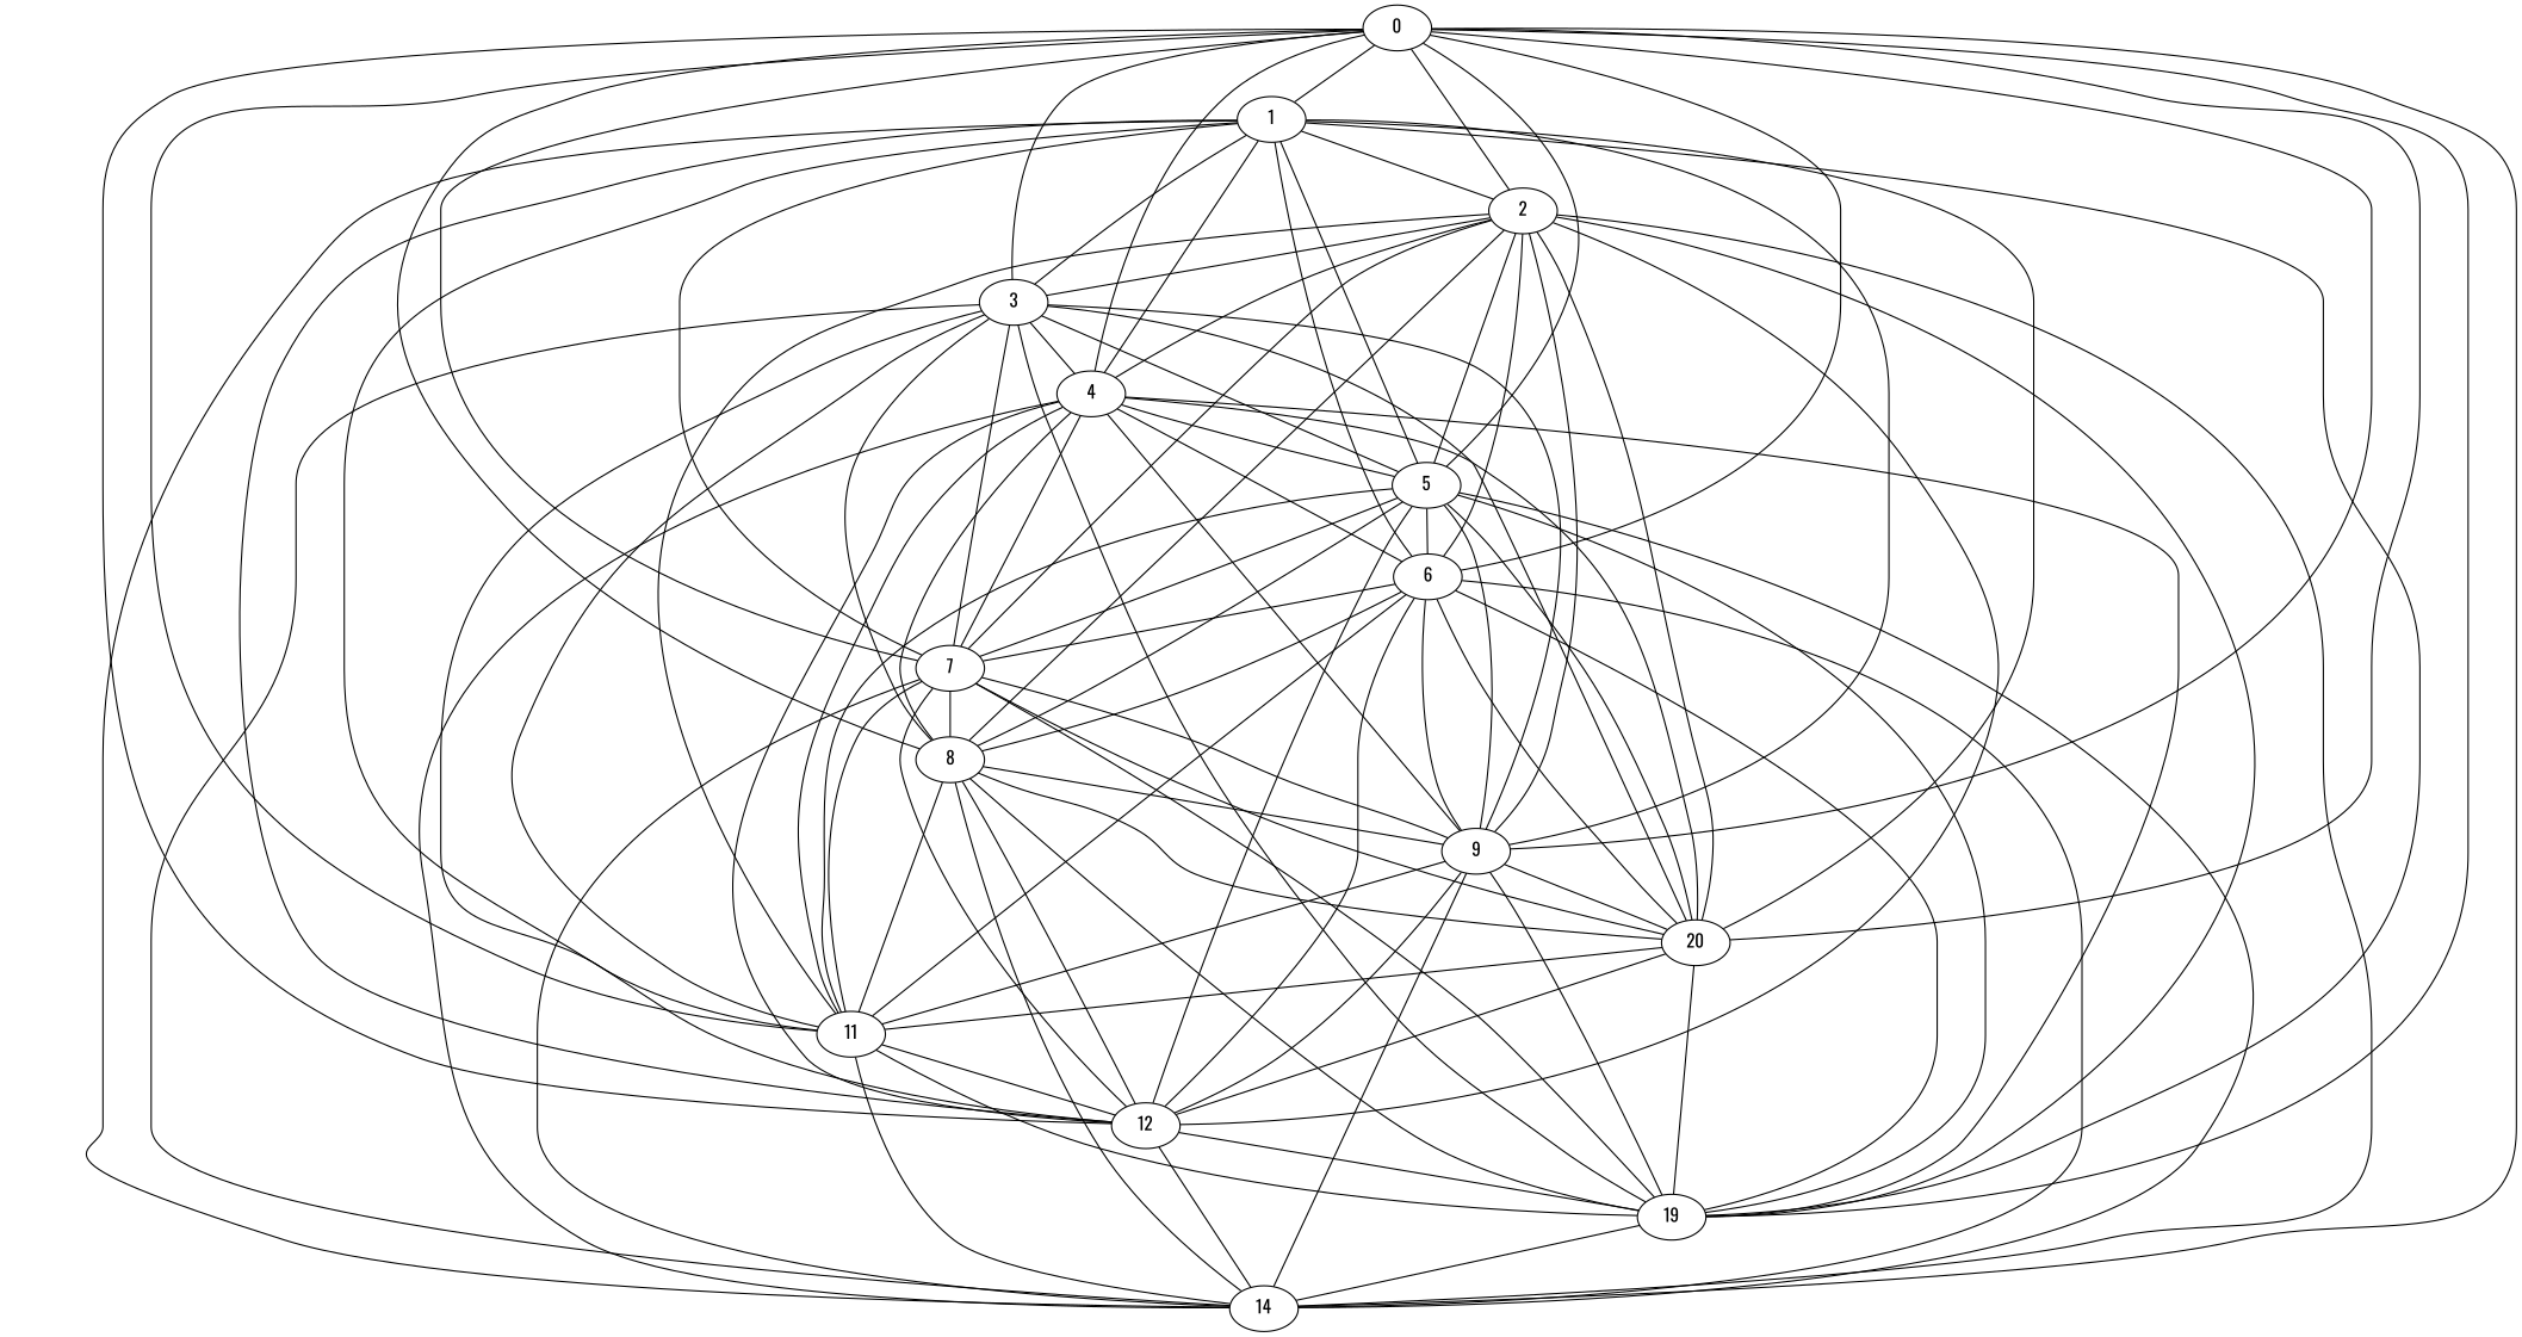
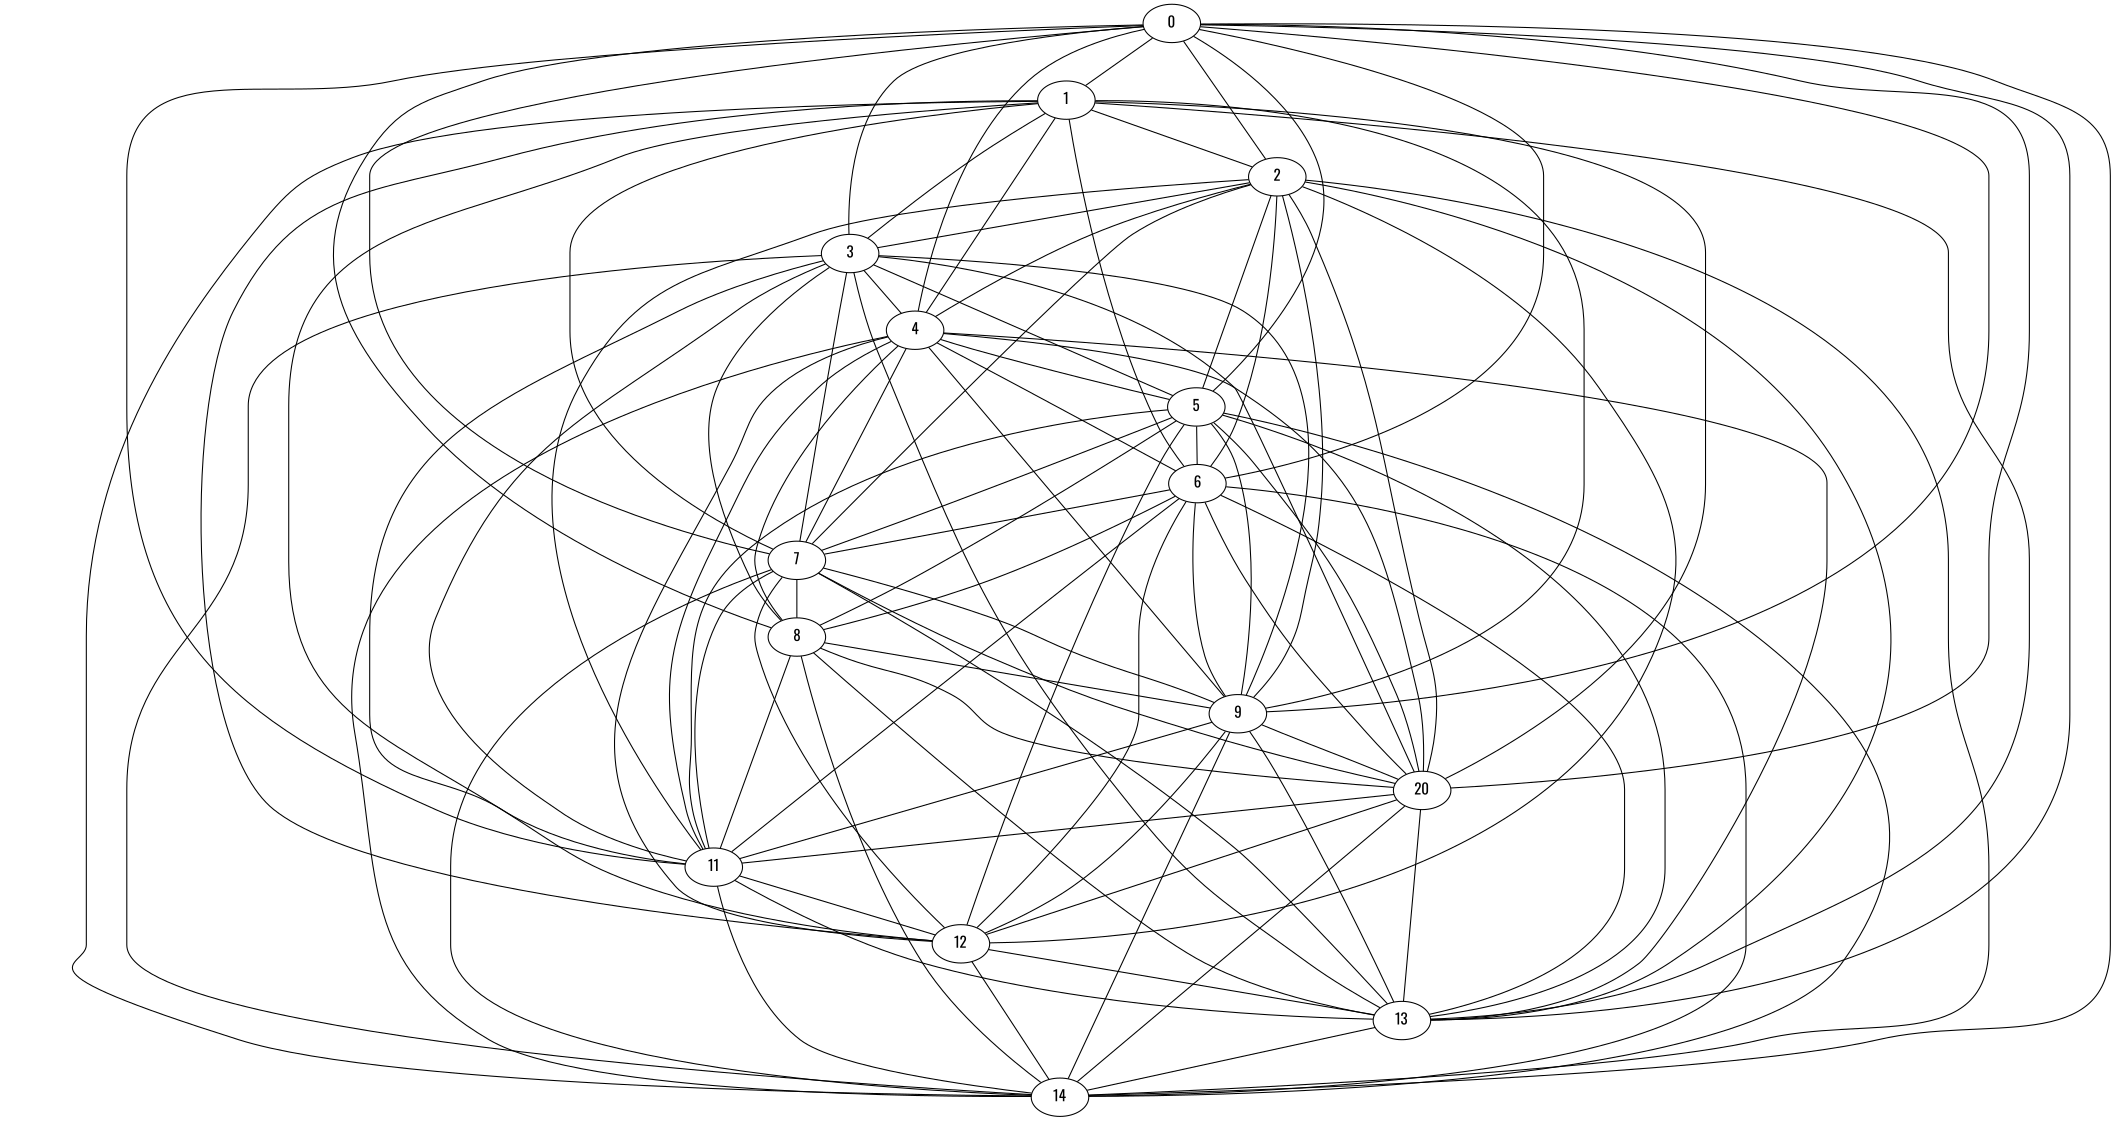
  strict graph {
    fontname=Oswald
    node [fontname=Oswald]
    edge [fontname=Oswald weight=1]
    1
    5
    9
-   13 [label=19]
+   13
    n5 [label=20]
    3
    7
    11
    4
    2
    12
    6
    14
    8
    0
-   1 -- 5
    1 -- 9
    1 -- 13
    1 -- n5
    1 -- 3
    1 -- 7
    1 -- 11
    1 -- 4
    1 -- 2
    1 -- 12
    1 -- 6
    1 -- 14
    5 -- 9
    5 -- 13
    5 -- n5
    5 -- 7
    5 -- 11
    5 -- 12
    5 -- 6
    5 -- 14
    5 -- 8
    9 -- 13
    9 -- n5
    9 -- 11
    9 -- 12
    9 -- 14
    13 -- 14
    n5 -- 13
    n5 -- 11
    n5 -- 12
+   n5 -- 14
    3 -- 5
    3 -- 9
    3 -- 13
    3 -- n5
    3 -- 7
    3 -- 11
    3 -- 4
    3 -- 12
    3 -- 14
    3 -- 8
    7 -- 9
    7 -- 13
    7 -- n5
    7 -- 11
    7 -- 12
    7 -- 14
    7 -- 8
    11 -- 13
    11 -- 12
    11 -- 14
    4 -- 5
    4 -- 9
    4 -- 13
    4 -- n5
    4 -- 7
    4 -- 11
    4 -- 12
    4 -- 6
    4 -- 14
    4 -- 8
    2 -- 5
    2 -- 9
    2 -- 13
    2 -- n5
    2 -- 3
    2 -- 7
    2 -- 11
    2 -- 4
    2 -- 12
    2 -- 6
    2 -- 14
-   2 -- 8
    12 -- 13
    12 -- 14
    6 -- 9
    6 -- 13
    6 -- n5
    6 -- 7
    6 -- 11
    6 -- 12
    6 -- 14
    6 -- 8
    8 -- 9
    8 -- 13
    8 -- n5
    8 -- 11
-   8 -- 12
    8 -- 14
    0 -- 1
    0 -- 5
    0 -- 9
    0 -- 13
    0 -- n5
    0 -- 3
    0 -- 7
    0 -- 11
    0 -- 4
    0 -- 2
-   0 -- 12
    0 -- 6
    0 -- 14
    0 -- 8
  }
